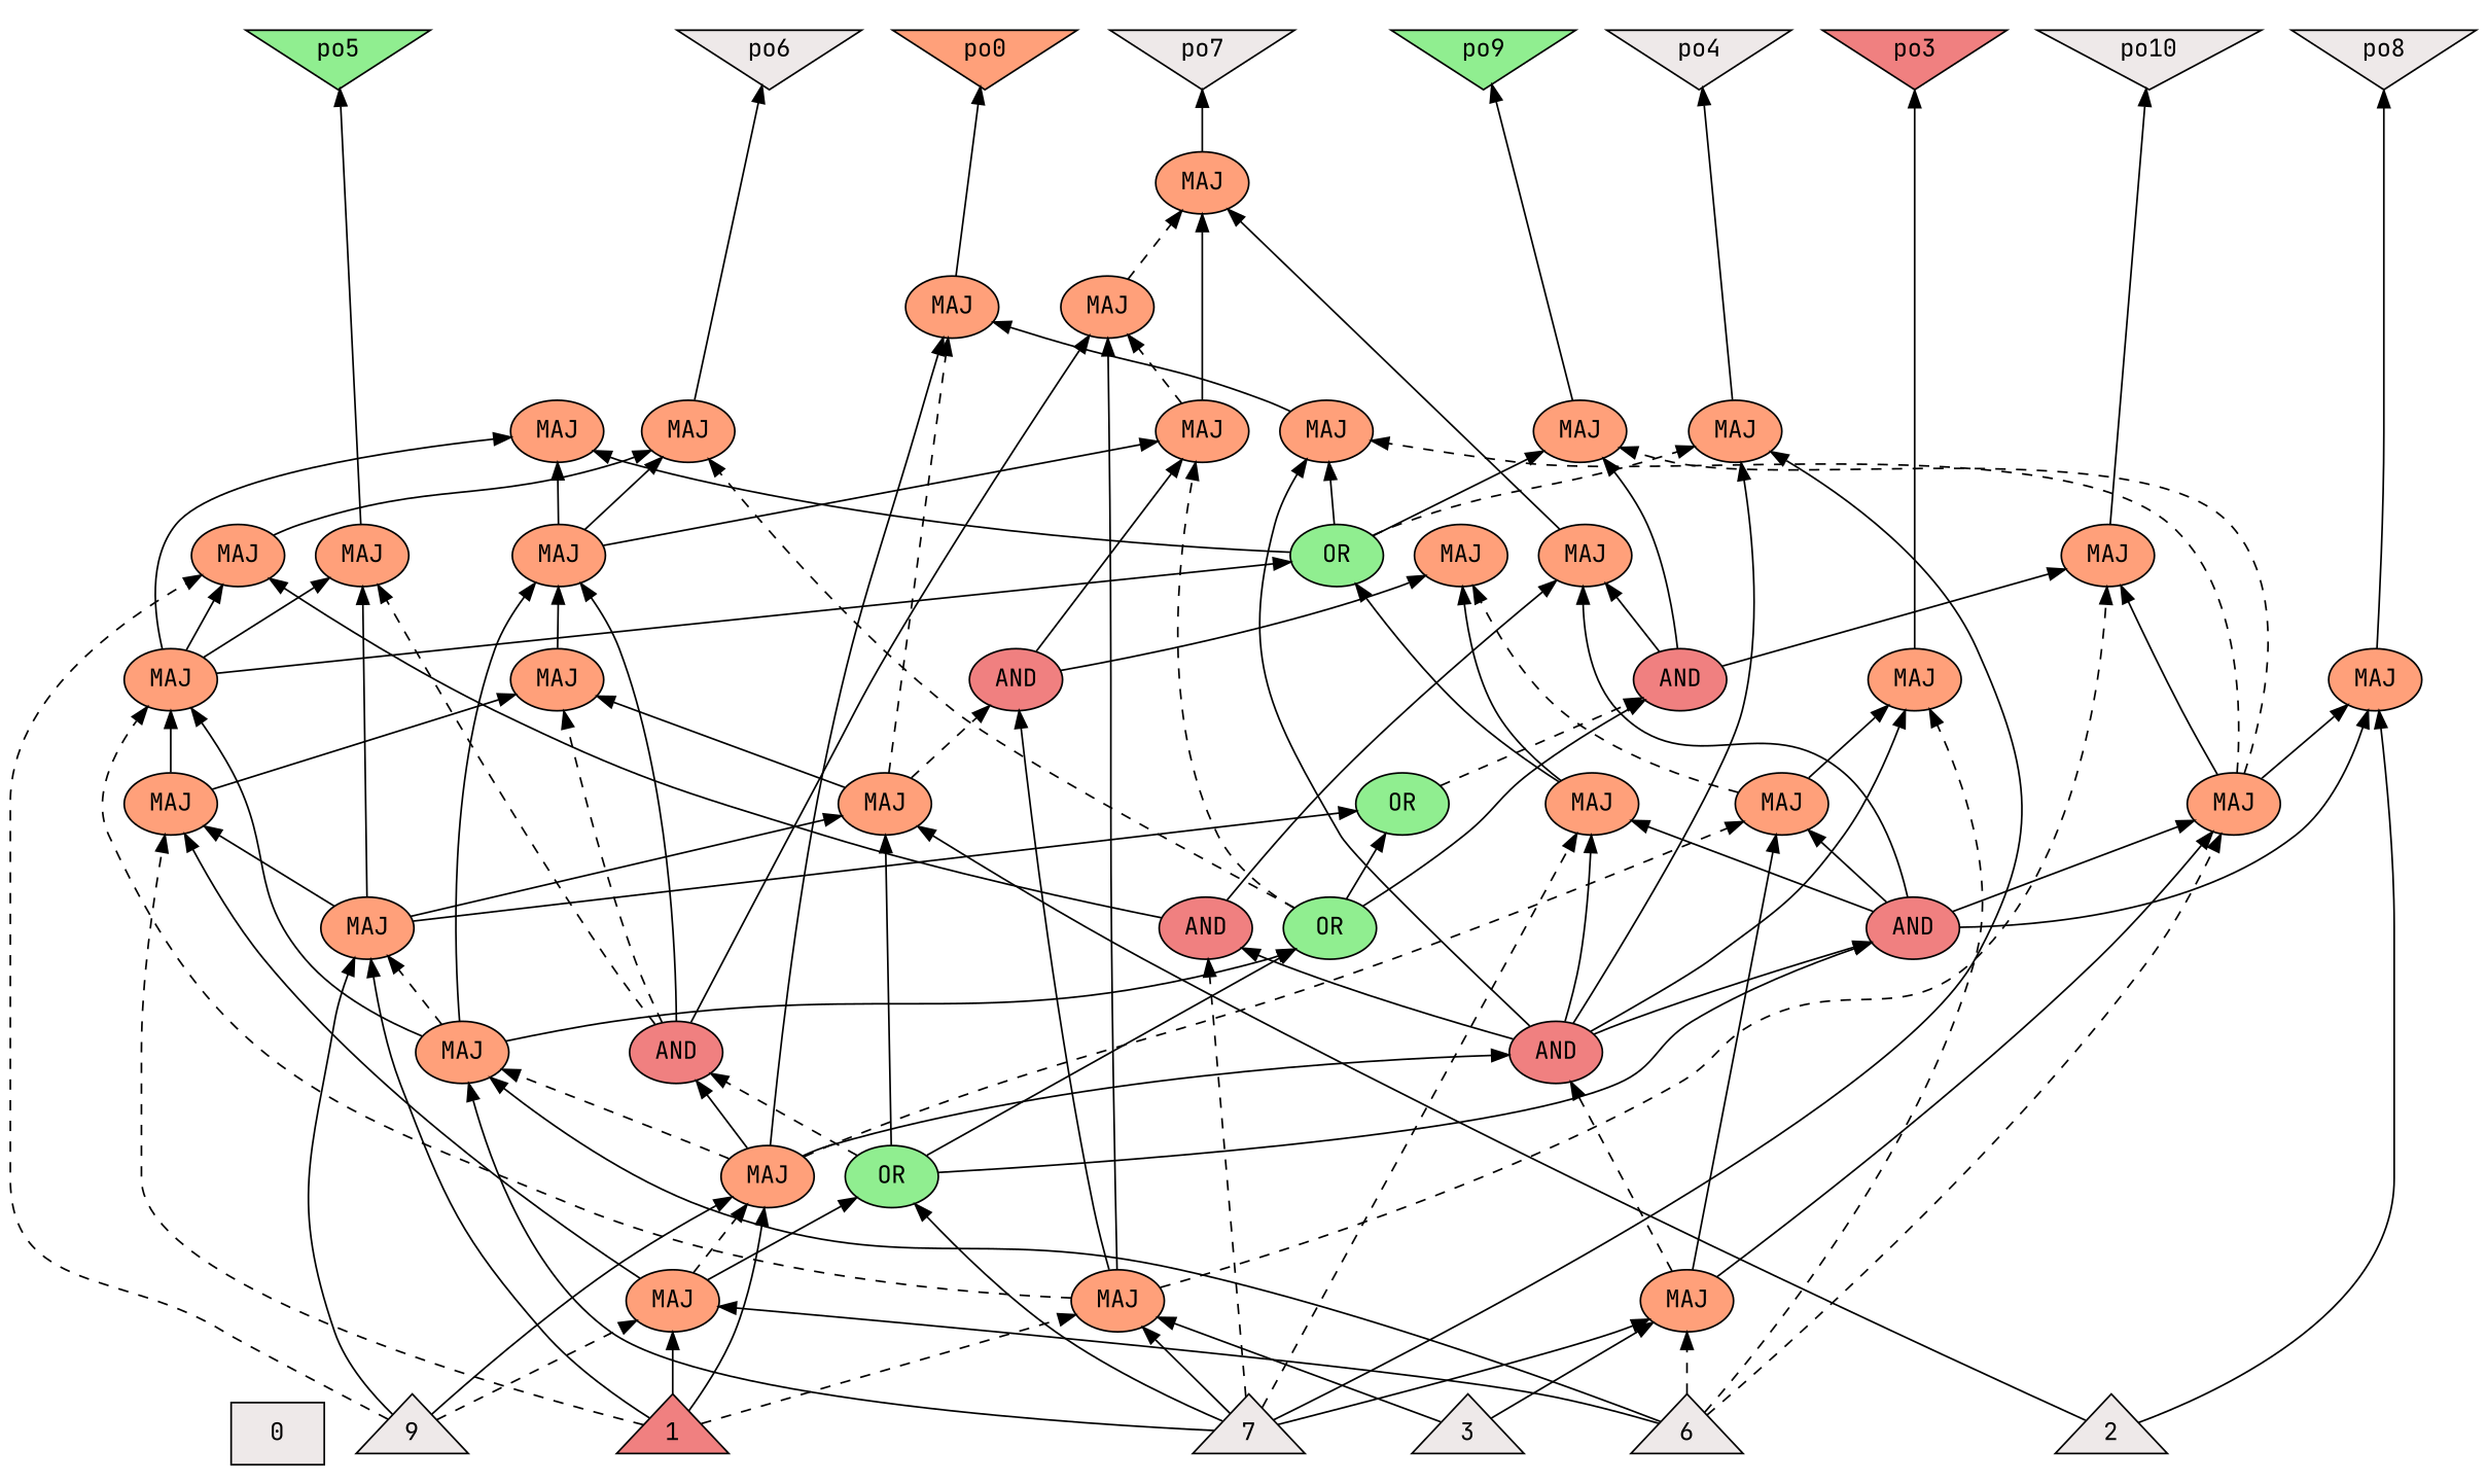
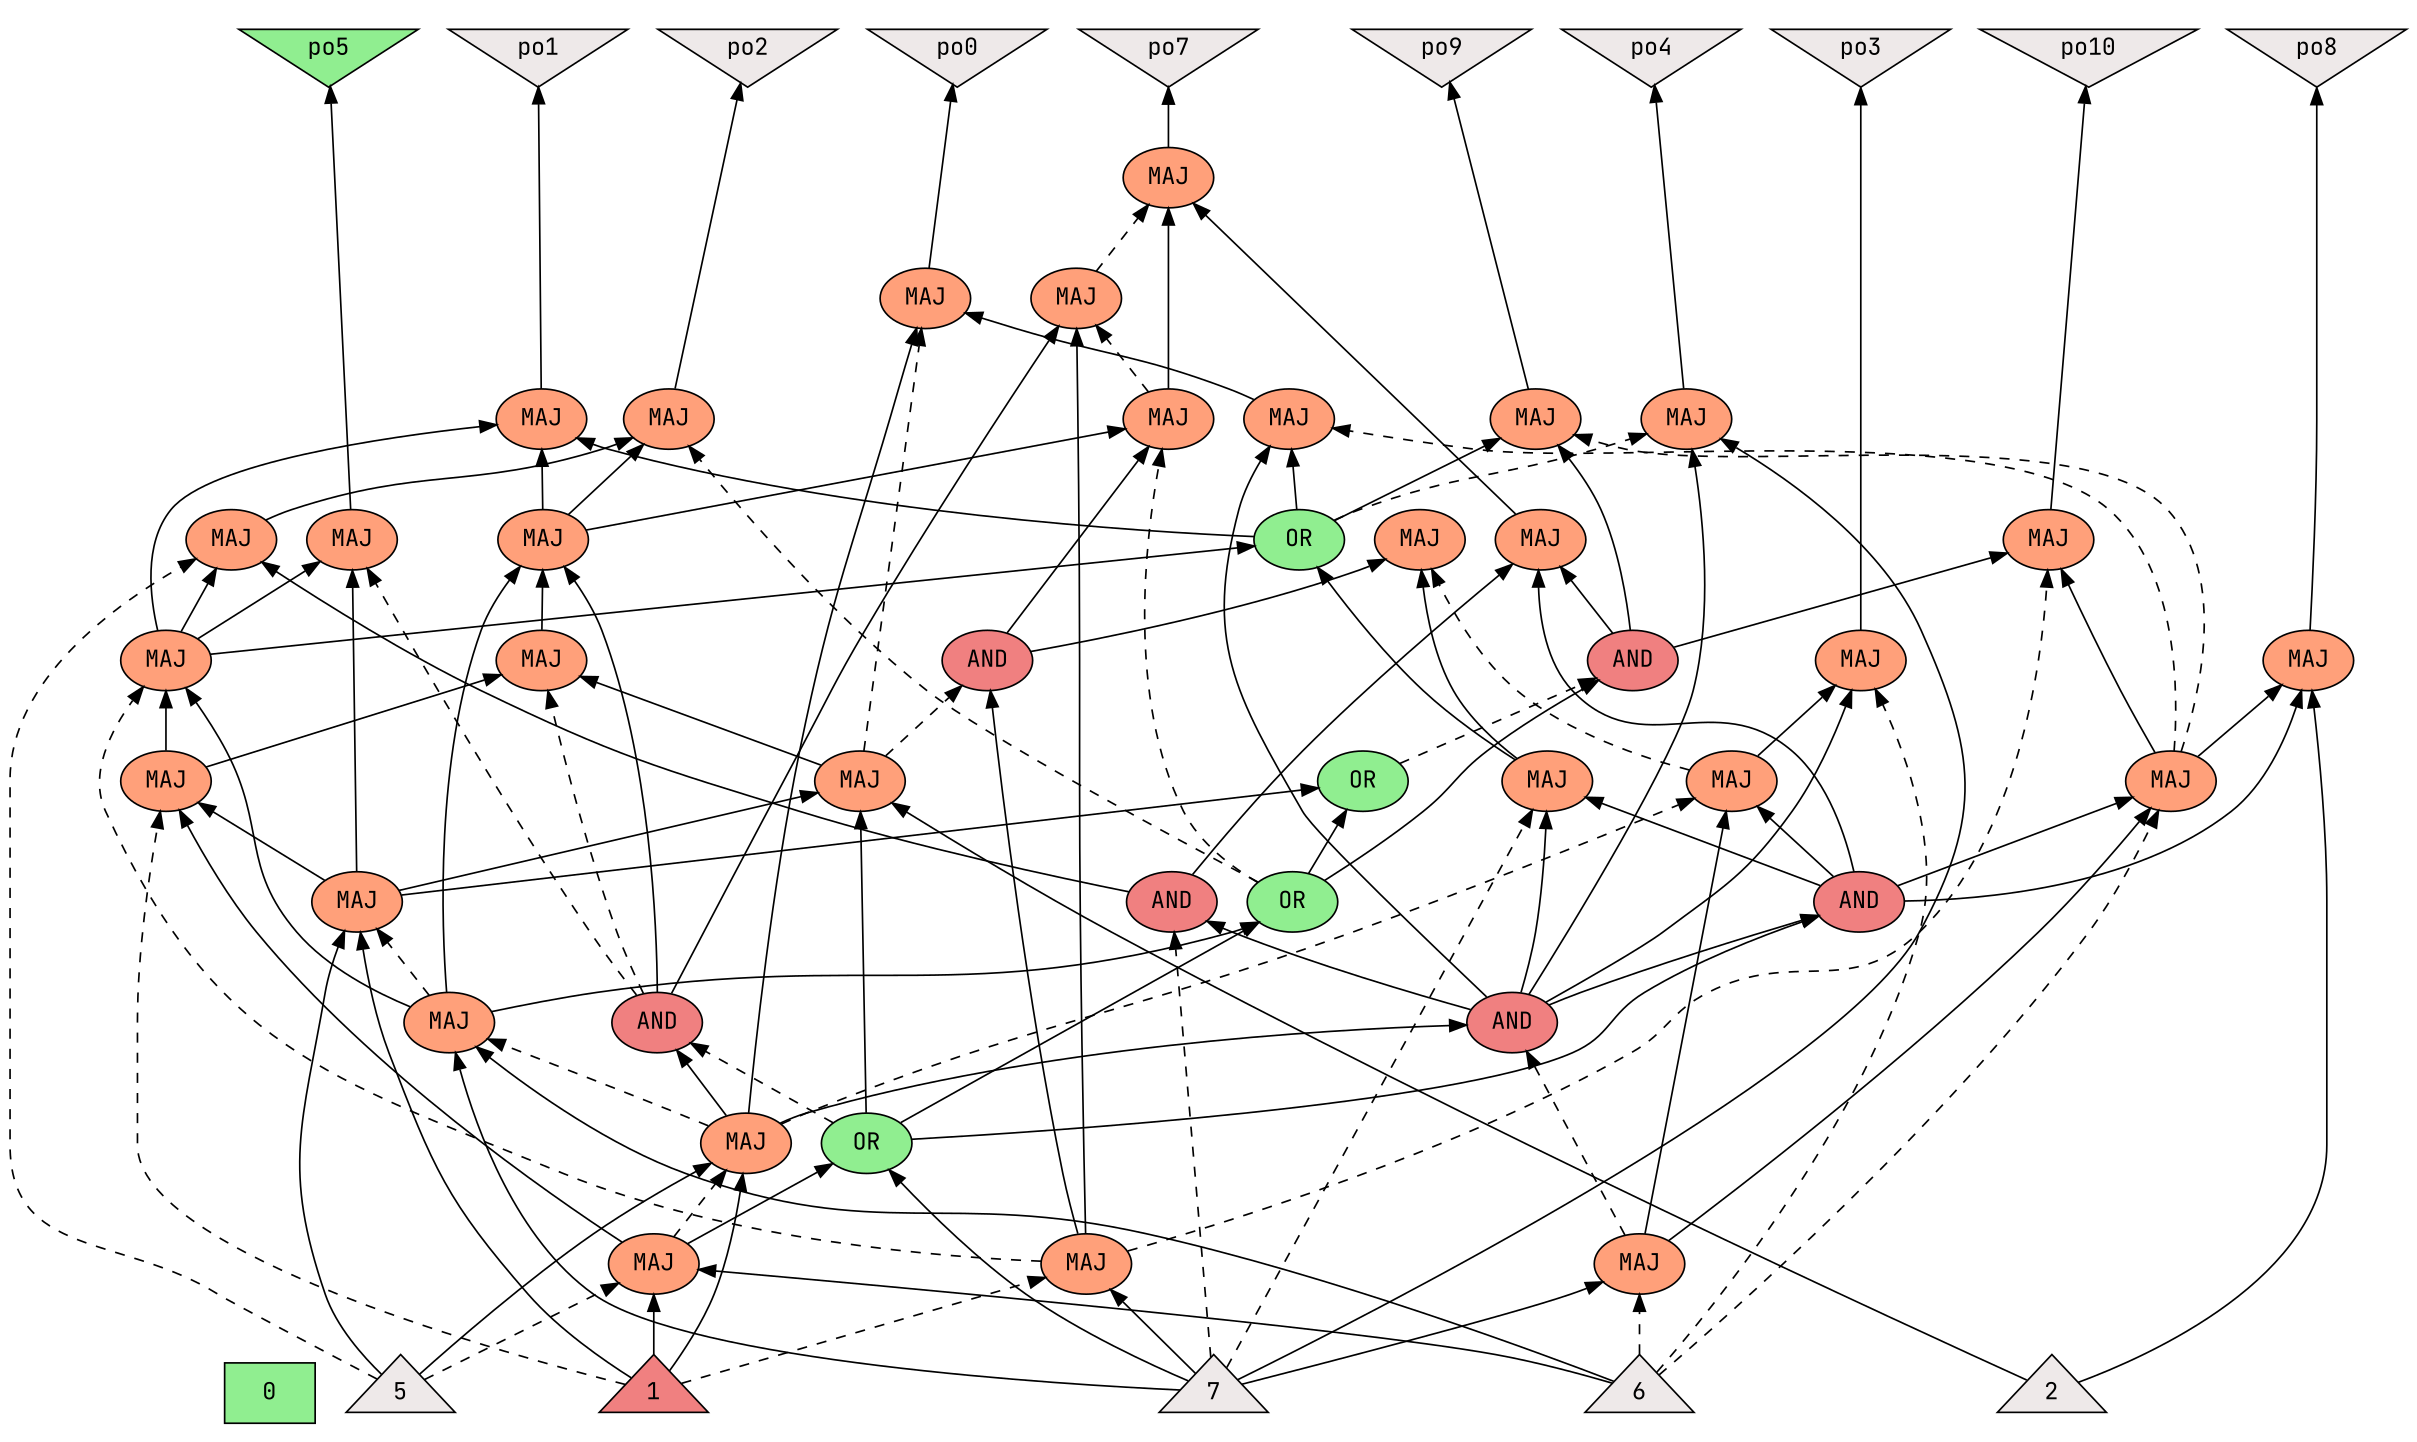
  digraph {
    fontname="JetBrains Mono"
    rankdir=BT
    node [fillcolor=lightsalmon fontname="JetBrains Mono" shape=ellipse style=filled]
    edge [fontname="JetBrains Mono" style=solid]
-   n1 [fillcolor=snow2 label=0 shape=box]
+   n1 [fillcolor=palegreen2 label=0 shape=box]
    n2 [fillcolor=lightcoral label=1 shape=triangle]
    n3 [fillcolor=snow2 label=2 shape=triangle]
-   n4 [fillcolor=snow2 label=3 shape=triangle]
    n5 [fillcolor=snow2 label=7 shape=triangle]
-   n6 [fillcolor=snow2 label=9 shape=triangle]
+   n6 [fillcolor=snow2 label=5 shape=triangle]
    n7 [fillcolor=snow2 label=6 shape=triangle]
    n8 [label=MAJ]
    n9 [label=MAJ]
    n10 [label=MAJ]
    n11 [label=MAJ]
    n12 [fillcolor=palegreen2 label=OR]
    n13 [label=MAJ]
    n14 [fillcolor=lightcoral label=AND]
    n15 [fillcolor=lightcoral label=AND]
    n16 [label=MAJ]
    n17 [fillcolor=lightcoral label=AND]
    n18 [fillcolor=palegreen2 label=OR]
    n19 [fillcolor=lightcoral label=AND]
    n20 [label=MAJ]
    n21 [label=MAJ]
    n22 [label=MAJ]
    n23 [label=MAJ]
    n24 [label=MAJ]
    n25 [fillcolor=palegreen2 label=OR]
    n26 [label=MAJ]
    n27 [label=MAJ]
    n28 [fillcolor=lightcoral label=AND]
    n29 [label=MAJ]
    n30 [fillcolor=lightcoral label=AND]
    n31 [label=MAJ]
    n32 [fillcolor=palegreen2 label=OR]
    n33 [label=MAJ]
    n34 [label=MAJ]
    n35 [label=MAJ]
    n36 [label=MAJ]
    n37 [label=MAJ]
    n38 [label=MAJ]
    n39 [label=MAJ]
    n40 [label=MAJ]
    n41 [label=MAJ]
    n42 [label=MAJ]
    n43 [label=MAJ]
    n44 [label=MAJ]
    n45 [label=MAJ]
    n46 [label=MAJ]
    n47 [label=MAJ]
-   po0 [shape=invtriangle]
-   po3 [fillcolor=lightcoral shape=invtriangle]
+   po0 [fillcolor=snow2 shape=invtriangle]
+   po1 [fillcolor=snow2 shape=invtriangle]
+   po3 [fillcolor=snow2 shape=invtriangle]
    po4 [fillcolor=snow2 shape=invtriangle]
    po5 [fillcolor=palegreen2 shape=invtriangle]
-   po6 [fillcolor=snow2 shape=invtriangle]
+   po6 [fillcolor=snow2 shape=invtriangle label=po2]
    po7 [fillcolor=snow2 shape=invtriangle]
    po8 [fillcolor=snow2 shape=invtriangle]
-   po9 [fillcolor=palegreen2 shape=invtriangle]
+   po9 [fillcolor=snow2 shape=invtriangle]
    po10 [fillcolor=snow2 shape=invtriangle]
    subgraph sub_1 {
      rank=same
      n1
      n2
      n3
-     n4
      n5
      n6
      n7
    }
    subgraph sub_2 {
      rank=same
      n8
      n9
      n10
    }
    subgraph sub_3 {
      rank=same
      n11
      n12
    }
    subgraph sub_4 {
      rank=same
      n13
      n14
      n15
    }
    subgraph sub_5 {
      rank=same
      n16
      n17
      n18
      n19
    }
    subgraph sub_6 {
      rank=same
      n20
      n21
      n22
      n23
      n24
      n25
    }
    subgraph sub_7 {
      rank=same
      n26
      n27
      n28
      n29
      n30
      n31
    }
    subgraph sub_8 {
      rank=same
      n32
      n33
      n34
      n35
      n36
      n37
      n38
    }
    subgraph sub_9 {
      rank=same
      n39
      n40
      n41
      n42
      n43
      n44
    }
    subgraph sub_10 {
      rank=same
      n45
      n46
    }
    subgraph sub_11 {
      rank=same
      n47
    }
    subgraph sub_12 {
      rank=same
      po0
+     po1
      po3
      po4
      po5
      po6
      po7
      po8
      po9
      po10
    }
    n2 -> n8
    n2 -> n10 [style=dashed]
    n2 -> n11
    n2 -> n16
    n2 -> n21 [style=dashed]
    n3 -> n20
    n3 -> n31
-   n4 -> n9
-   n4 -> n10
    n5 -> n9
    n5 -> n10
    n5 -> n12
    n5 -> n13
    n5 -> n19 [style=dashed]
    n5 -> n22 [style=dashed]
    n5 -> n41
    n6 -> n8 [style=dashed]
    n6 -> n11
    n6 -> n16
    n6 -> n36 [style=dashed]
    n7 -> n8
    n7 -> n9 [style=dashed]
    n7 -> n13
    n7 -> n23 [style=dashed]
    n7 -> n29 [style=dashed]
    n8 -> n11 [style=dashed]
    n8 -> n12
    n8 -> n21
    n9 -> n14 [style=dashed]
    n9 -> n23
    n9 -> n24
    n10 -> n26 [style=dashed]
    n10 -> n28
    n10 -> n38 [style=dashed]
    n10 -> n46
    n11 -> n13 [style=dashed]
    n11 -> n14
    n11 -> n15
    n11 -> n24 [style=dashed]
    n11 -> n45
    n12 -> n15 [style=dashed]
    n12 -> n17
    n12 -> n18
    n12 -> n20
    n13 -> n16 [style=dashed]
    n13 -> n18
    n13 -> n26
    n13 -> n33
    n14 -> n17
    n14 -> n19
    n14 -> n22
    n14 -> n29
    n14 -> n39
    n14 -> n41
    n15 -> n27 [style=dashed]
    n15 -> n33
    n15 -> n35 [style=dashed]
    n15 -> n46
    n16 -> n20
    n16 -> n21
    n16 -> n25
    n16 -> n35
    n17 -> n22
    n17 -> n23
    n17 -> n24
    n17 -> n31
    n17 -> n37
    n18 -> n25
    n18 -> n30
    n18 -> n42 [style=dashed]
    n18 -> n43 [style=dashed]
    n19 -> n36
    n19 -> n37
    n20 -> n27
    n20 -> n28 [style=dashed]
    n20 -> n45 [style=dashed]
    n21 -> n26
    n21 -> n27
    n22 -> n32
    n22 -> n34
    n23 -> n31
    n23 -> n38
    n23 -> n39 [style=dashed]
    n23 -> n44 [style=dashed]
    n24 -> n29
    n24 -> n34 [style=dashed]
    n25 -> n30 [style=dashed]
    n26 -> n32
    n26 -> n35
    n26 -> n36
    n26 -> n40
    n27 -> n33
    n28 -> n34
    n28 -> n43
    n29 -> po3
    n30 -> n37
    n30 -> n38
    n30 -> n44
    n31 -> po8
    n32 -> n39
    n32 -> n40
    n32 -> n41 [style=dashed]
    n32 -> n44
    n33 -> n40
    n33 -> n42
    n33 -> n43
    n35 -> po5
    n36 -> n42
    n37 -> n47
    n38 -> po10
    n39 -> n45
+   n40 -> po1
    n41 -> po4
    n42 -> po6
    n43 -> n46 [style=dashed]
    n43 -> n47
    n44 -> po9
    n45 -> po0
    n46 -> n47 [style=dashed]
    n47 -> po7
  }
